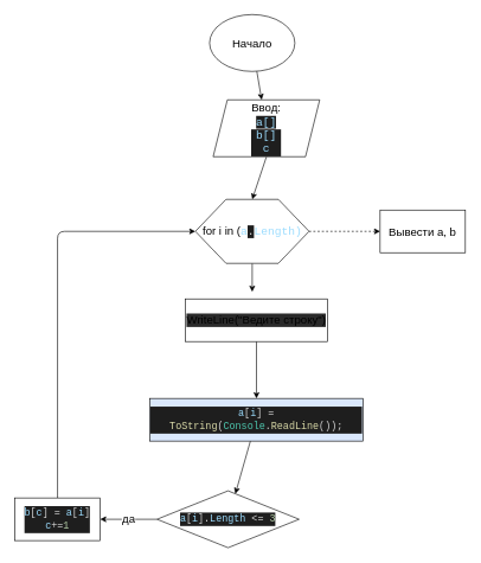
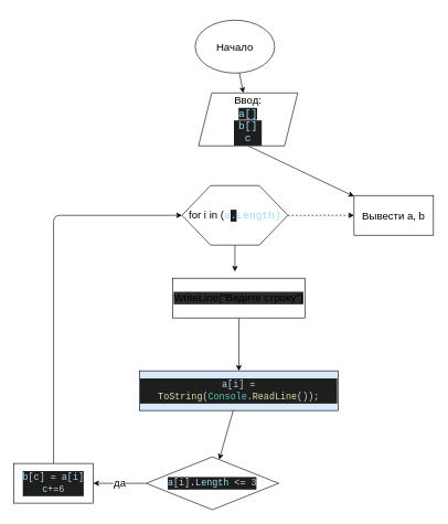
  <mxCell id="0" />
  <mxCell id="1" parent="0" />
  <mxCell id="2" value="" style="edgeStyle=none;html=1;" edge="1" parent="1" source="3" target="5"><mxGeometry relative="1" as="geometry" /></mxCell>
- <mxCell id="3" value="&lt;font style=&quot;font-size: 16px&quot;&gt;Начало&lt;/font&gt;" style="ellipse;whiteSpace=wrap;html=1;" vertex="1" parent="1"><mxGeometry x="294" y="20" width="120" height="80" as="geometry" /></mxCell>
- <mxCell id="4" style="edgeStyle=none;html=1;exitX=0.5;exitY=1;exitDx=0;exitDy=0;entryX=0.5;entryY=0;entryDx=0;entryDy=0;" edge="1" parent="1" source="5" target="8"><mxGeometry relative="1" as="geometry" /></mxCell>
+ <mxCell id="3" value="&lt;font style=&quot;font-size: 16px&quot;&gt;Начало&lt;/font&gt;" style="ellipse;whiteSpace=wrap;html=1;" vertex="1" parent="1"><mxGeometry x="294" y="30" width="120" height="80" as="geometry" /></mxCell>
+ <mxCell id="4" style="edgeStyle=none;html=1;exitX=0.5;exitY=1;exitDx=0;exitDy=0;" edge="1" parent="1" source="5" target="17"><mxGeometry relative="1" as="geometry" /></mxCell>
  <mxCell id="5" value="&lt;font style=&quot;font-size: 16px&quot;&gt;Ввод:&lt;br&gt;&lt;span style=&quot;color: rgb(156 , 220 , 254) ; background-color: rgb(30 , 30 , 30) ; font-family: &amp;#34;consolas&amp;#34; , &amp;#34;courier new&amp;#34; , monospace&quot;&gt;a[]&lt;/span&gt;&lt;br&gt;&lt;/font&gt;&lt;div style=&quot;color: rgb(212 , 212 , 212) ; background-color: rgb(30 , 30 , 30) ; font-family: &amp;#34;consolas&amp;#34; , &amp;#34;courier new&amp;#34; , monospace ; line-height: 19px ; font-size: 16px&quot;&gt;&lt;div&gt;&lt;span style=&quot;color: #9cdcfe&quot;&gt;&lt;font style=&quot;font-size: 16px&quot;&gt;b[]&lt;/font&gt;&lt;/span&gt;&lt;/div&gt;&lt;div&gt;&lt;span style=&quot;color: rgb(156 , 220 , 254)&quot;&gt;&lt;font style=&quot;font-size: 16px&quot;&gt;c&lt;/font&gt;&lt;/span&gt;&lt;/div&gt;&lt;/div&gt;" style="shape=parallelogram;perimeter=parallelogramPerimeter;whiteSpace=wrap;html=1;fixedSize=1;" vertex="1" parent="1"><mxGeometry x="299" y="140" width="150" height="80" as="geometry" /></mxCell>
  <mxCell id="6" style="edgeStyle=none;html=1;fontSize=16;" edge="1" parent="1" source="8"><mxGeometry relative="1" as="geometry"><mxPoint x="354" y="410" as="targetPoint" /></mxGeometry></mxCell>
  <mxCell id="7" value="" style="edgeStyle=orthogonalEdgeStyle;html=1;fontSize=16;dashed=1;" edge="1" parent="1" source="8" target="17"><mxGeometry relative="1" as="geometry" /></mxCell>
  <mxCell id="8" value="&lt;font style=&quot;font-size: 16px&quot;&gt;for i in (&lt;/font&gt;&lt;font style=&quot;font-size: 16px&quot;&gt;&lt;span style=&quot;font-family: &amp;#34;consolas&amp;#34; , &amp;#34;courier new&amp;#34; , monospace ; color: rgb(156 , 220 , 254)&quot;&gt;a&lt;/span&gt;&lt;span style=&quot;background-color: rgb(30 , 30 , 30) ; color: rgb(212 , 212 , 212) ; font-family: &amp;#34;consolas&amp;#34; , &amp;#34;courier new&amp;#34; , monospace&quot;&gt;.&lt;/span&gt;&lt;span style=&quot;font-family: &amp;#34;consolas&amp;#34; , &amp;#34;courier new&amp;#34; , monospace ; color: rgb(156 , 220 , 254)&quot;&gt;Length)&lt;/span&gt;&lt;/font&gt;" style="verticalLabelPosition=middle;verticalAlign=middle;html=1;shape=hexagon;perimeter=hexagonPerimeter2;arcSize=6;size=0.27;labelBorderColor=none;labelPosition=center;align=center;" vertex="1" parent="1"><mxGeometry x="274" y="280" width="160" height="90" as="geometry" /></mxCell>
  <mxCell id="9" value="" style="edgeStyle=none;html=1;fontSize=16;" edge="1" parent="1" source="10" target="12"><mxGeometry relative="1" as="geometry" /></mxCell>
  <mxCell id="10" value="WriteLine(&quot;Ведите строку&quot;)" style="rounded=0;whiteSpace=wrap;html=1;labelBackgroundColor=#2a2a2a;labelBorderColor=none;fontSize=16;" vertex="1" parent="1"><mxGeometry x="260" y="420" width="200" height="60" as="geometry" /></mxCell>
  <mxCell id="11" value="" style="edgeStyle=none;html=1;fontSize=14;" edge="1" parent="1" source="12" target="14"><mxGeometry relative="1" as="geometry" /></mxCell>
  <mxCell id="12" value="&lt;div style=&quot;color: rgb(212 , 212 , 212) ; background-color: rgb(30 , 30 , 30) ; font-family: &amp;#34;consolas&amp;#34; , &amp;#34;courier new&amp;#34; , monospace ; line-height: 19px ; font-size: 14px&quot;&gt;&lt;span style=&quot;color: rgb(156 , 220 , 254) ; font-size: 14px&quot;&gt;a&lt;/span&gt;[&lt;span style=&quot;color: rgb(156 , 220 , 254) ; font-size: 14px&quot;&gt;i&lt;/span&gt;] = &lt;span style=&quot;color: rgb(220 , 220 , 170) ; font-size: 14px&quot;&gt;ToString&lt;/span&gt;(&lt;span style=&quot;color: rgb(78 , 201 , 176) ; font-size: 14px&quot;&gt;Console&lt;/span&gt;.&lt;span style=&quot;color: rgb(220 , 220 , 170) ; font-size: 14px&quot;&gt;ReadLine&lt;/span&gt;());&lt;/div&gt;" style="rounded=0;whiteSpace=wrap;html=1;fontSize=14;labelBackgroundColor=#2a2a2a;labelBorderColor=none;fillColor=#dae8fc;" vertex="1" parent="1"><mxGeometry x="210" y="560" width="300" height="60" as="geometry" /></mxCell>
  <mxCell id="13" value="да" style="edgeStyle=none;html=1;fontSize=16;" edge="1" parent="1" source="14" target="16"><mxGeometry relative="1" as="geometry" /></mxCell>
  <mxCell id="14" value="&lt;div style=&quot;color: rgb(212 , 212 , 212) ; background-color: rgb(30 , 30 , 30) ; font-family: &amp;#34;consolas&amp;#34; , &amp;#34;courier new&amp;#34; , monospace ; line-height: 19px&quot;&gt;&lt;span style=&quot;color: #9cdcfe&quot;&gt;a&lt;/span&gt;[&lt;span style=&quot;color: #9cdcfe&quot;&gt;i&lt;/span&gt;].&lt;span style=&quot;color: #9cdcfe&quot;&gt;Length&lt;/span&gt; &amp;lt;= &lt;span style=&quot;color: #b5cea8&quot;&gt;3&lt;/span&gt;&lt;/div&gt;" style="rhombus;whiteSpace=wrap;html=1;fontSize=14;rounded=0;labelBackgroundColor=#2a2a2a;labelBorderColor=none;" vertex="1" parent="1"><mxGeometry x="220" y="690" width="200" height="80" as="geometry" /></mxCell>
  <mxCell id="15" style="edgeStyle=orthogonalEdgeStyle;html=1;fontSize=16;entryX=0;entryY=0.5;entryDx=0;entryDy=0;" edge="1" parent="1" source="16" target="8"><mxGeometry relative="1" as="geometry"><mxPoint x="80" y="320" as="targetPoint" /><Array as="points"><mxPoint x="80" y="325" /></Array></mxGeometry></mxCell>
- <mxCell id="16" value="&lt;div style=&quot;color: rgb(212 , 212 , 212) ; background-color: rgb(30 , 30 , 30) ; font-family: &amp;#34;consolas&amp;#34; , &amp;#34;courier new&amp;#34; , monospace ; font-size: 14px ; line-height: 19px&quot;&gt;&lt;div&gt;&lt;span style=&quot;color: #9cdcfe&quot;&gt;b&lt;/span&gt;[&lt;span style=&quot;color: #9cdcfe&quot;&gt;c&lt;/span&gt;] = &lt;span style=&quot;color: #9cdcfe&quot;&gt;a&lt;/span&gt;[&lt;span style=&quot;color: #9cdcfe&quot;&gt;i&lt;/span&gt;]&lt;/div&gt;&lt;div&gt;&lt;span style=&quot;color: #9cdcfe&quot;&gt;c&lt;/span&gt;+=&lt;span style=&quot;color: #b5cea8&quot;&gt;1&lt;/span&gt;&lt;/div&gt;&lt;/div&gt;" style="rounded=0;whiteSpace=wrap;html=1;labelBackgroundColor=#2a2a2a;labelBorderColor=none;fontSize=16;" vertex="1" parent="1"><mxGeometry x="20" y="700" width="120" height="60" as="geometry" /></mxCell>
+ <mxCell id="16" value="&lt;div style=&quot;color: rgb(212 , 212 , 212) ; background-color: rgb(30 , 30 , 30) ; font-family: &amp;#34;consolas&amp;#34; , &amp;#34;courier new&amp;#34; , monospace ; font-size: 14px ; line-height: 19px&quot;&gt;&lt;div&gt;&lt;span style=&quot;color: #9cdcfe&quot;&gt;b&lt;/span&gt;[&lt;span style=&quot;color: #9cdcfe&quot;&gt;c&lt;/span&gt;] = &lt;span style=&quot;color: #9cdcfe&quot;&gt;a&lt;/span&gt;[&lt;span style=&quot;color: #9cdcfe&quot;&gt;i&lt;/span&gt;]&lt;/div&gt;&lt;div&gt;&lt;span style=&quot;color: #9cdcfe&quot;&gt;c&lt;/span&gt;+=&lt;span style=&quot;color: #b5cea8&quot;&gt;6&lt;/span&gt;&lt;/div&gt;&lt;/div&gt;" style="rounded=0;whiteSpace=wrap;html=1;labelBackgroundColor=#2a2a2a;labelBorderColor=none;fontSize=16;" vertex="1" parent="1"><mxGeometry x="20" y="700" width="120" height="60" as="geometry" /></mxCell>
  <mxCell id="17" value="&lt;span style=&quot;font-size: 16px&quot;&gt;Вывести a, b&lt;/span&gt;" style="whiteSpace=wrap;html=1;arcSize=6;labelBorderColor=none;" vertex="1" parent="1"><mxGeometry x="534" y="295" width="120" height="60" as="geometry" /></mxCell>
